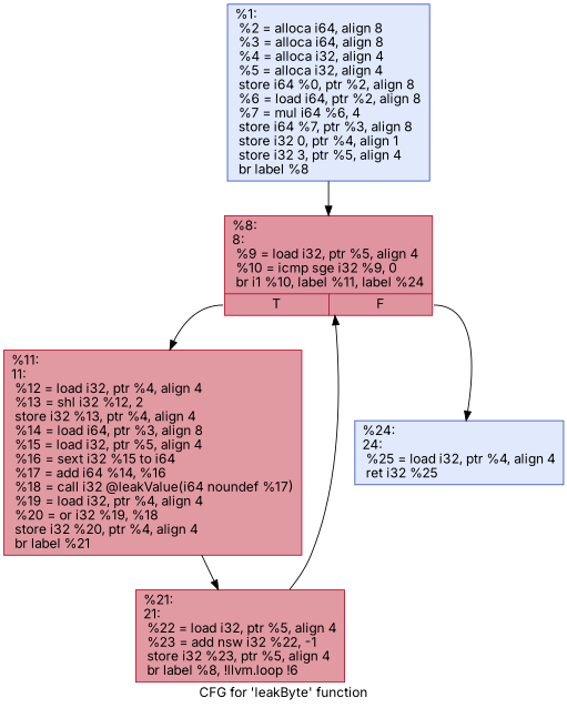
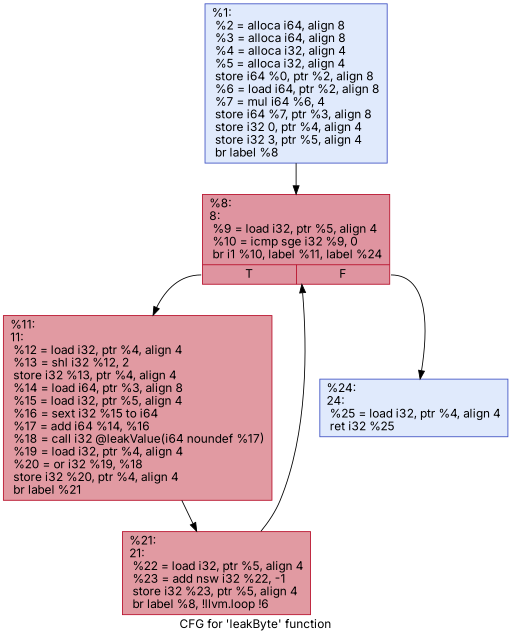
  digraph {
    label="CFG for 'leakByte' function"
    fontname=Inter
    node [color="#b70d28ff" fillcolor="#b9d0f970" shape=record style=filled fontname=Inter]
    edge [fontname=Inter]
-   n1 [color="#3d50c3ff" label="{%1:\l  %2 = alloca i64, align 8\l  %3 = alloca i64, align 8\l  %4 = alloca i32, align 4\l  %5 = alloca i32, align 4\l  store i64 %0, ptr %2, align 8\l  %6 = load i64, ptr %2, align 8\l  %7 = mul i64 %6, 4\l  store i64 %7, ptr %3, align 8\l  store i32 0, ptr %4, align 1\l  store i32 3, ptr %5, align 4\l  br label %8\l}"]
+   n1 [color="#3d50c3ff" label="{%1:\l  %2 = alloca i64, align 8\l  %3 = alloca i64, align 8\l  %4 = alloca i32, align 4\l  %5 = alloca i32, align 4\l  store i64 %0, ptr %2, align 8\l  %6 = load i64, ptr %2, align 8\l  %7 = mul i64 %6, 4\l  store i64 %7, ptr %3, align 8\l  store i32 0, ptr %4, align 4\l  store i32 3, ptr %5, align 4\l  br label %8\l}"]
    n2 [fillcolor="#b70d2870" label="{%8:\l8:                                                \l  %9 = load i32, ptr %5, align 4\l  %10 = icmp sge i32 %9, 0\l  br i1 %10, label %11, label %24\l|{<s0>T|<s1>F}}"]
    n3 [fillcolor="#bb1b2c70" label="{%11:\l11:                                               \l  %12 = load i32, ptr %4, align 4\l  %13 = shl i32 %12, 2\l  store i32 %13, ptr %4, align 4\l  %14 = load i64, ptr %3, align 8\l  %15 = load i32, ptr %5, align 4\l  %16 = sext i32 %15 to i64\l  %17 = add i64 %14, %16\l  %18 = call i32 @leakValue(i64 noundef %17)\l  %19 = load i32, ptr %4, align 4\l  %20 = or i32 %19, %18\l  store i32 %20, ptr %4, align 4\l  br label %21\l}"]
    n4 [color="#3d50c3ff" label="{%24:\l24:                                               \l  %25 = load i32, ptr %4, align 4\l  ret i32 %25\l}"]
    n5 [fillcolor="#bb1b2c70" label="{%21:\l21:                                               \l  %22 = load i32, ptr %5, align 4\l  %23 = add nsw i32 %22, -1\l  store i32 %23, ptr %5, align 4\l  br label %8, !llvm.loop !6\l}"]
    n1 -> n2
    n2 -> n3 [tailport=s0]
    n2 -> n4 [tailport=s1]
    n3 -> n5
    n5 -> n2
  }
